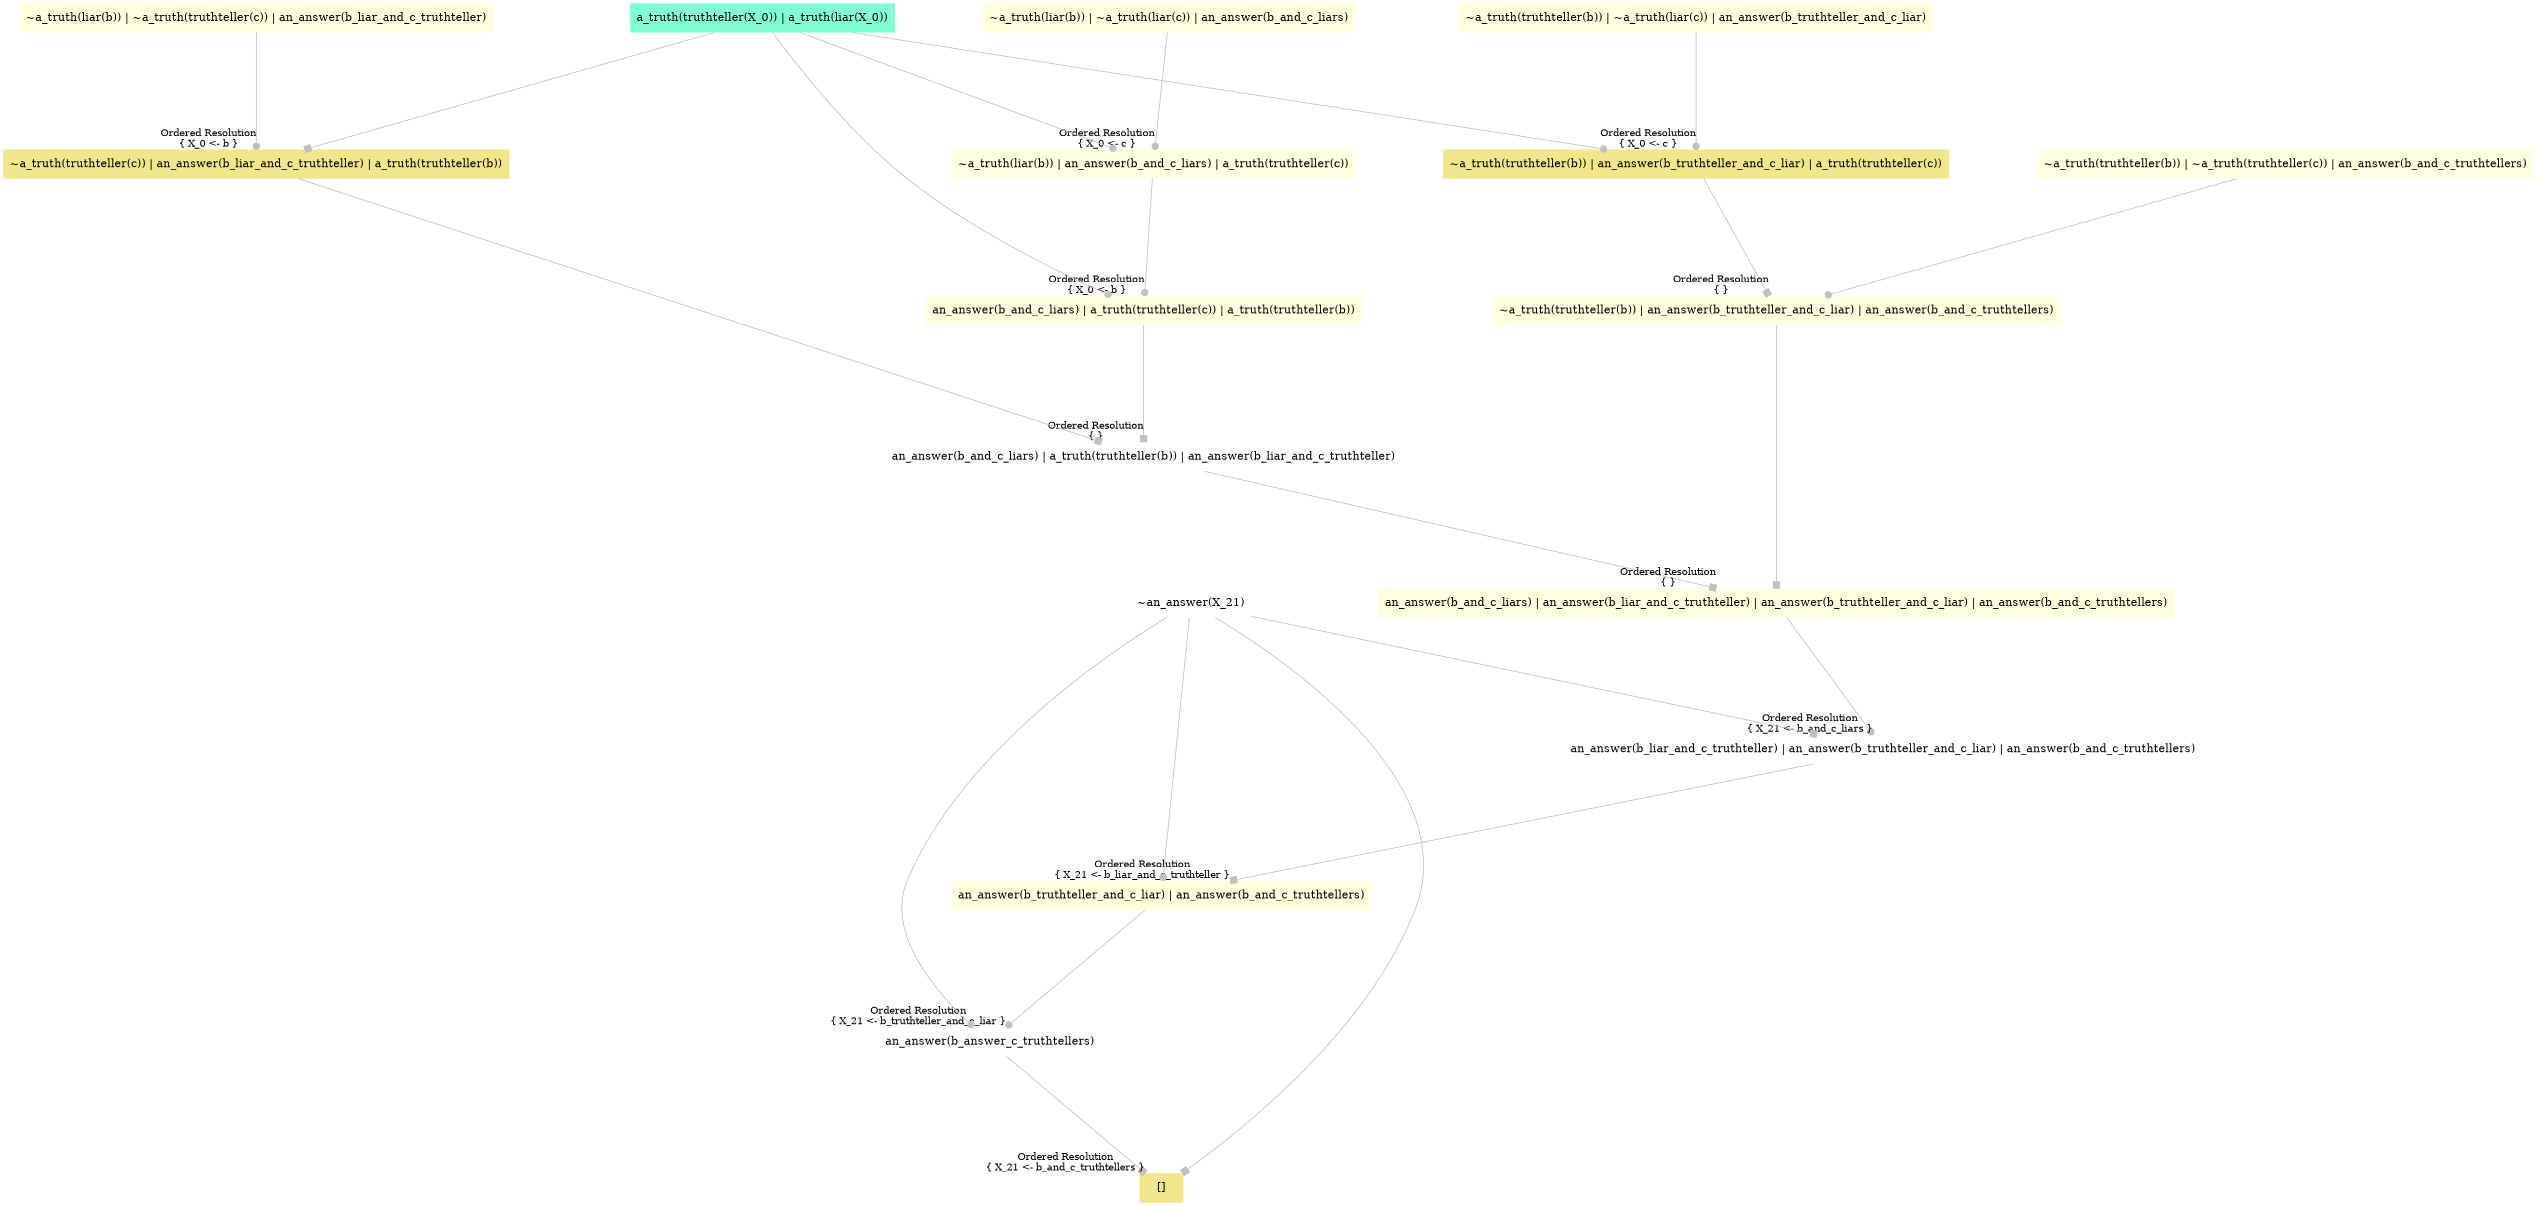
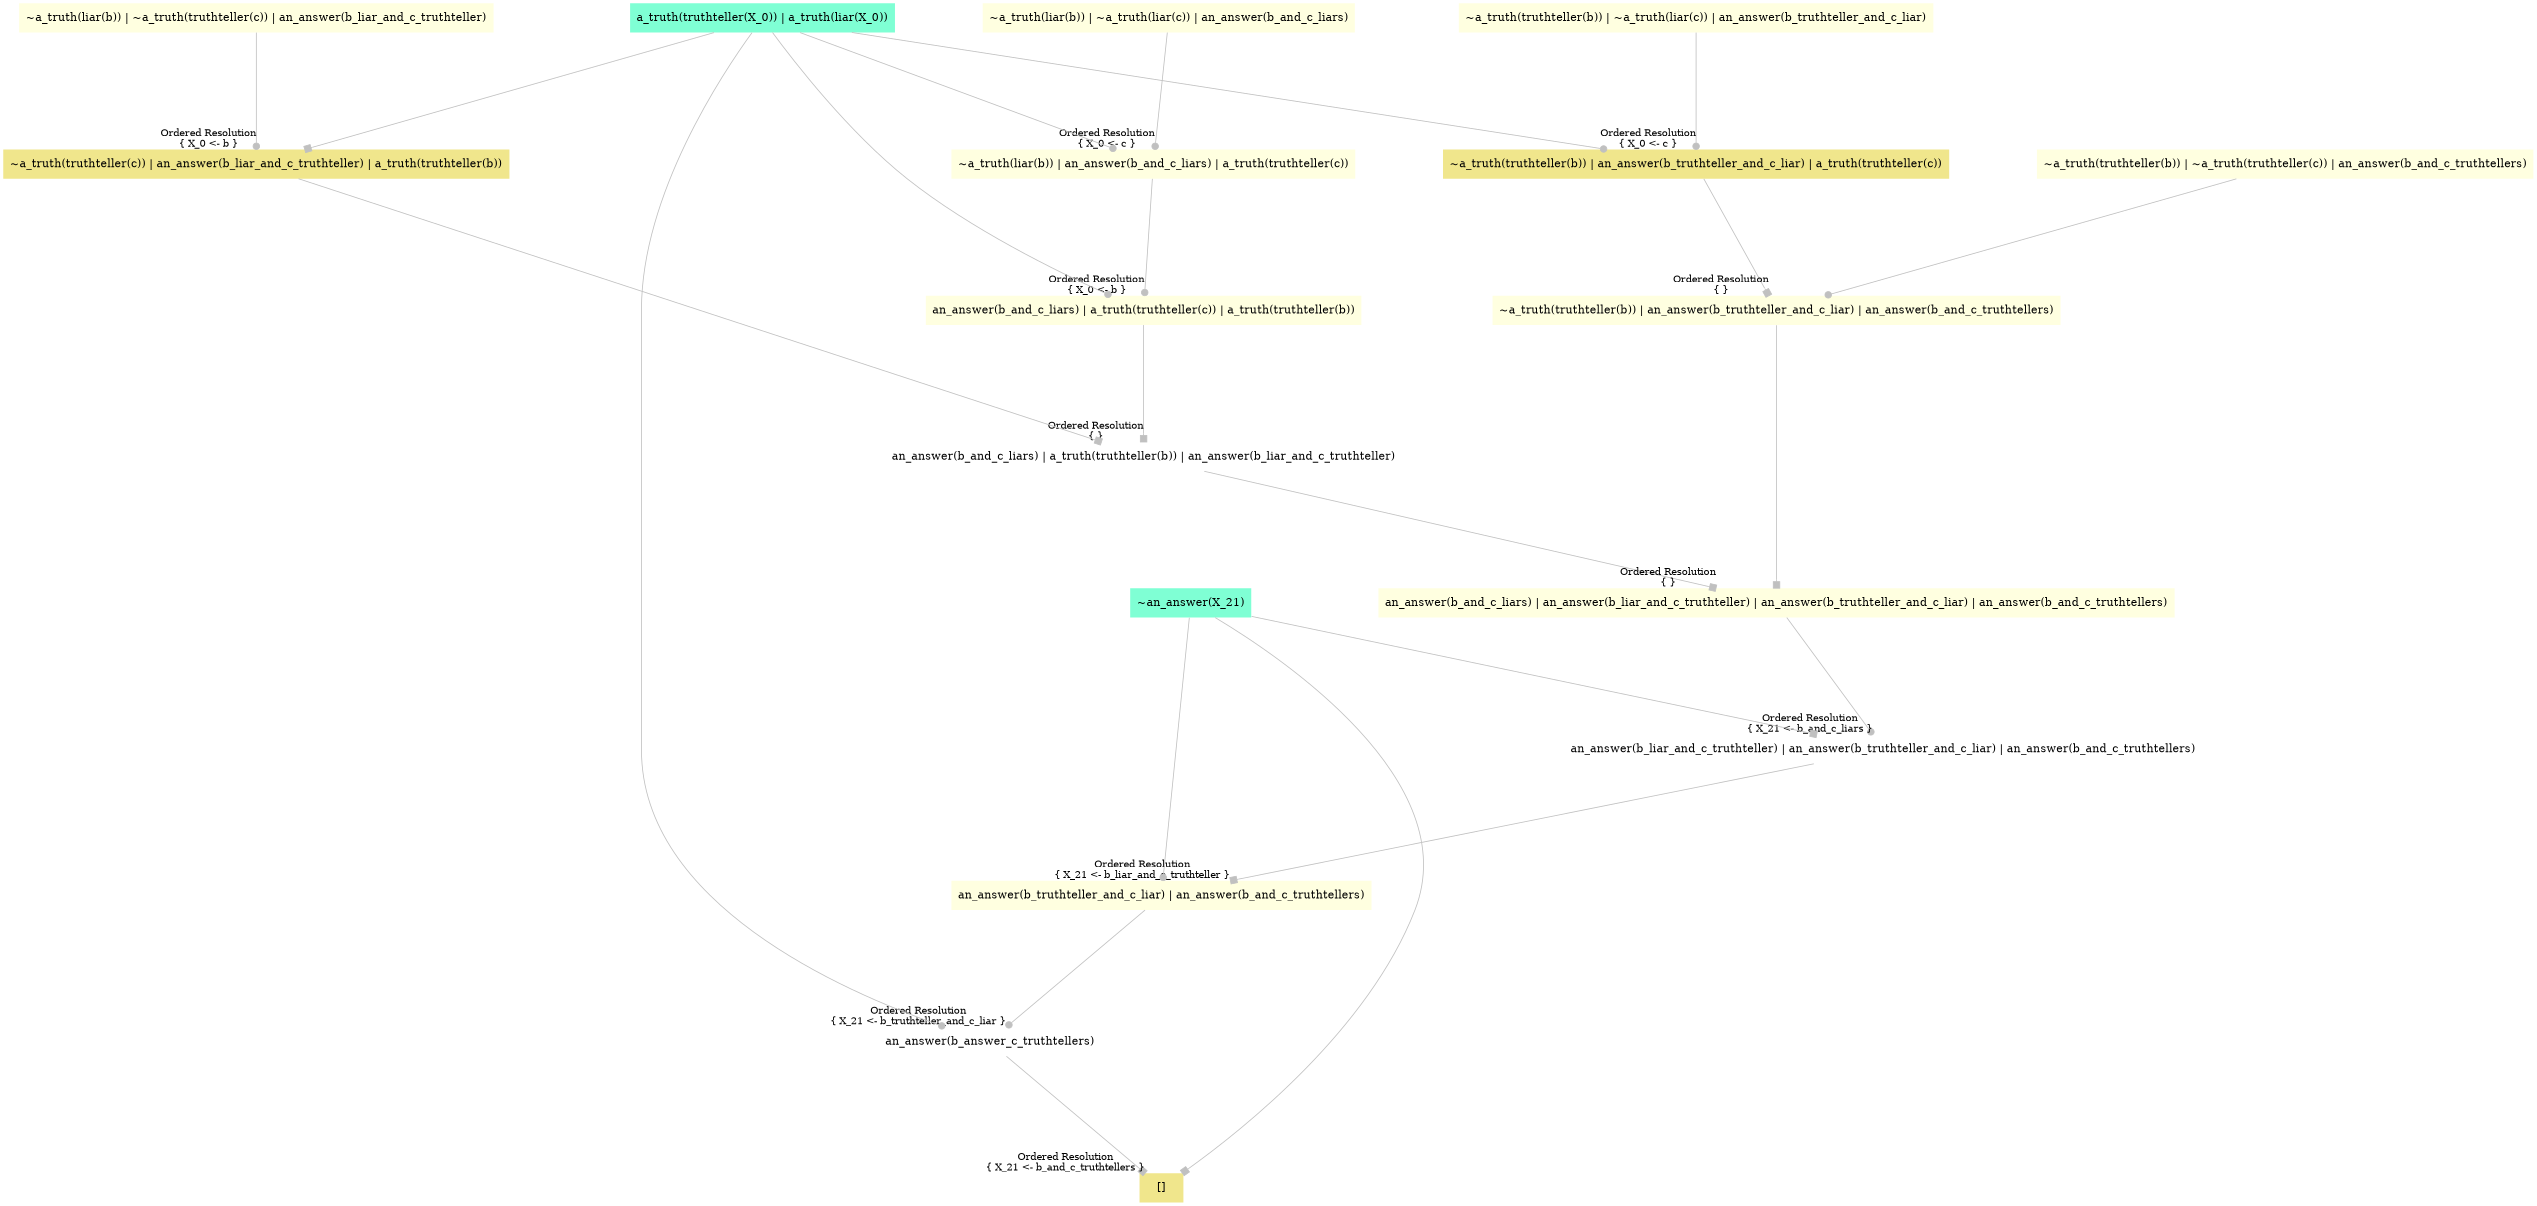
  digraph {
    nodesep=1.5
    ranksep=2
    node [color=blue fillcolor=lightyellow shape=plaintext style=filled]
    edge [arrowhead=dot color=gray]
    n1 [color=teal fillcolor=white label="an_answer(b_answer_c_truthtellers)"]
    "[]" [fillcolor=khaki]
    "an_answer(b_truthteller_and_c_liar) | an_answer(b_and_c_truthtellers)"
    "an_answer(b_liar_and_c_truthteller) | an_answer(b_truthteller_and_c_liar) | an_answer(b_and_c_truthtellers)" [fillcolor=white]
    "an_answer(b_and_c_liars) | an_answer(b_liar_and_c_truthteller) | an_answer(b_truthteller_and_c_liar) | an_answer(b_and_c_truthtellers)"
    "an_answer(b_and_c_liars) | a_truth(truthteller(b)) | an_answer(b_liar_and_c_truthteller)" [fillcolor=white]
    "an_answer(b_and_c_liars) | a_truth(truthteller(c)) | a_truth(truthteller(b))"
    "~a_truth(liar(b)) | an_answer(b_and_c_liars) | a_truth(truthteller(c))"
    "~a_truth(liar(b)) | ~a_truth(liar(c)) | an_answer(b_and_c_liars)" [color=teal]
    "a_truth(truthteller(X_0)) | a_truth(liar(X_0))" [color=teal fillcolor=aquamarine]
    "~a_truth(truthteller(c)) | an_answer(b_liar_and_c_truthteller) | a_truth(truthteller(b))" [color=teal fillcolor=khaki]
    "~a_truth(truthteller(b)) | an_answer(b_truthteller_and_c_liar) | a_truth(truthteller(c))" [color=teal fillcolor=khaki]
    "~a_truth(truthteller(b)) | an_answer(b_truthteller_and_c_liar) | an_answer(b_and_c_truthtellers)"
    "~a_truth(liar(b)) | ~a_truth(truthteller(c)) | an_answer(b_liar_and_c_truthteller)"
    "~a_truth(truthteller(b)) | ~a_truth(liar(c)) | an_answer(b_truthteller_and_c_liar)"
    "~a_truth(truthteller(b)) | ~a_truth(truthteller(c)) | an_answer(b_and_c_truthtellers)" [color=teal]
-   "~an_answer(X_21)" [fillcolor=white]
+   "~an_answer(X_21)" [fillcolor=aquamarine]
    n1 -> "[]" [arrowhead=box headlabel="Ordered Resolution\n{ X_21 <- b_and_c_truthtellers }" labeldistance=6 labelfontcolor=black labelfontsize=12]
    "an_answer(b_truthteller_and_c_liar) | an_answer(b_and_c_truthtellers)" -> n1 [headlabel="Ordered Resolution\n{ X_21 <- b_truthteller_and_c_liar }" labeldistance=6 labelfontcolor=black labelfontsize=12]
    "an_answer(b_liar_and_c_truthteller) | an_answer(b_truthteller_and_c_liar) | an_answer(b_and_c_truthtellers)" -> "an_answer(b_truthteller_and_c_liar) | an_answer(b_and_c_truthtellers)" [arrowhead=box headlabel="Ordered Resolution\n{ X_21 <- b_liar_and_c_truthteller }" labeldistance=6 labelfontcolor=black labelfontsize=12]
    "an_answer(b_and_c_liars) | an_answer(b_liar_and_c_truthteller) | an_answer(b_truthteller_and_c_liar) | an_answer(b_and_c_truthtellers)" -> "an_answer(b_liar_and_c_truthteller) | an_answer(b_truthteller_and_c_liar) | an_answer(b_and_c_truthtellers)" [headlabel="Ordered Resolution\n{ X_21 <- b_and_c_liars }" labeldistance=6 labelfontcolor=black labelfontsize=12]
    "an_answer(b_and_c_liars) | a_truth(truthteller(b)) | an_answer(b_liar_and_c_truthteller)" -> "an_answer(b_and_c_liars) | an_answer(b_liar_and_c_truthteller) | an_answer(b_truthteller_and_c_liar) | an_answer(b_and_c_truthtellers)" [arrowhead=box headlabel="Ordered Resolution\n{ }" labeldistance=6 labelfontcolor=black labelfontsize=12]
    "an_answer(b_and_c_liars) | a_truth(truthteller(c)) | a_truth(truthteller(b))" -> "an_answer(b_and_c_liars) | a_truth(truthteller(b)) | an_answer(b_liar_and_c_truthteller)" [arrowhead=box headlabel="Ordered Resolution\n{ }" labeldistance=6 labelfontcolor=black labelfontsize=12]
    "~a_truth(liar(b)) | an_answer(b_and_c_liars) | a_truth(truthteller(c))" -> "an_answer(b_and_c_liars) | a_truth(truthteller(c)) | a_truth(truthteller(b))" [headlabel="Ordered Resolution\n{ X_0 <- b }" labeldistance=6 labelfontcolor=black labelfontsize=12]
    "~a_truth(liar(b)) | ~a_truth(liar(c)) | an_answer(b_and_c_liars)" -> "~a_truth(liar(b)) | an_answer(b_and_c_liars) | a_truth(truthteller(c))" [headlabel="Ordered Resolution\n{ X_0 <- c }" labeldistance=6 labelfontcolor=black labelfontsize=12]
    "a_truth(truthteller(X_0)) | a_truth(liar(X_0))" -> "an_answer(b_and_c_liars) | a_truth(truthteller(c)) | a_truth(truthteller(b))"
    "a_truth(truthteller(X_0)) | a_truth(liar(X_0))" -> "~a_truth(liar(b)) | an_answer(b_and_c_liars) | a_truth(truthteller(c))"
    "a_truth(truthteller(X_0)) | a_truth(liar(X_0))" -> "~a_truth(truthteller(c)) | an_answer(b_liar_and_c_truthteller) | a_truth(truthteller(b))" [arrowhead=box]
    "a_truth(truthteller(X_0)) | a_truth(liar(X_0))" -> "~a_truth(truthteller(b)) | an_answer(b_truthteller_and_c_liar) | a_truth(truthteller(c))"
    "~a_truth(truthteller(c)) | an_answer(b_liar_and_c_truthteller) | a_truth(truthteller(b))" -> "an_answer(b_and_c_liars) | a_truth(truthteller(b)) | an_answer(b_liar_and_c_truthteller)" [arrowhead=box]
    "~a_truth(truthteller(b)) | an_answer(b_truthteller_and_c_liar) | a_truth(truthteller(c))" -> "~a_truth(truthteller(b)) | an_answer(b_truthteller_and_c_liar) | an_answer(b_and_c_truthtellers)" [arrowhead=box headlabel="Ordered Resolution\n{ }" labeldistance=6 labelfontcolor=black labelfontsize=12]
    "~a_truth(truthteller(b)) | an_answer(b_truthteller_and_c_liar) | an_answer(b_and_c_truthtellers)" -> "an_answer(b_and_c_liars) | an_answer(b_liar_and_c_truthteller) | an_answer(b_truthteller_and_c_liar) | an_answer(b_and_c_truthtellers)" [arrowhead=box]
    "~a_truth(liar(b)) | ~a_truth(truthteller(c)) | an_answer(b_liar_and_c_truthteller)" -> "~a_truth(truthteller(c)) | an_answer(b_liar_and_c_truthteller) | a_truth(truthteller(b))" [headlabel="Ordered Resolution\n{ X_0 <- b }" labeldistance=6 labelfontcolor=black labelfontsize=12]
    "~a_truth(truthteller(b)) | ~a_truth(liar(c)) | an_answer(b_truthteller_and_c_liar)" -> "~a_truth(truthteller(b)) | an_answer(b_truthteller_and_c_liar) | a_truth(truthteller(c))" [headlabel="Ordered Resolution\n{ X_0 <- c }" labeldistance=6 labelfontcolor=black labelfontsize=12]
    "~a_truth(truthteller(b)) | ~a_truth(truthteller(c)) | an_answer(b_and_c_truthtellers)" -> "~a_truth(truthteller(b)) | an_answer(b_truthteller_and_c_liar) | an_answer(b_and_c_truthtellers)"
-   "~an_answer(X_21)" -> n1
+   "a_truth(truthteller(X_0)) | a_truth(liar(X_0))" -> n1
    "~an_answer(X_21)" -> "[]" [arrowhead=box]
    "~an_answer(X_21)" -> "an_answer(b_truthteller_and_c_liar) | an_answer(b_and_c_truthtellers)"
    "~an_answer(X_21)" -> "an_answer(b_liar_and_c_truthteller) | an_answer(b_truthteller_and_c_liar) | an_answer(b_and_c_truthtellers)" [arrowhead=box]
  }
